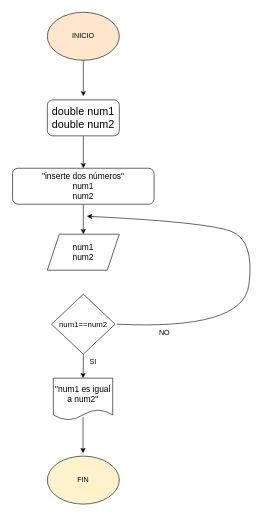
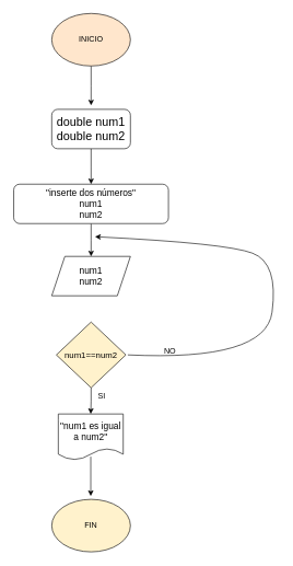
  <mxCell id="0" />
  <mxCell id="1" parent="0" />
  <mxCell id="2" style="edgeStyle=orthogonalEdgeStyle;rounded=0;orthogonalLoop=1;jettySize=auto;html=1;" parent="1" source="3" edge="1"><mxGeometry relative="1" as="geometry"><mxPoint x="138" y="160" as="targetPoint" /></mxGeometry></mxCell>
  <mxCell id="3" value="INICIO" style="ellipse;whiteSpace=wrap;html=1;fillColor=#ffe6cc;" parent="1" vertex="1"><mxGeometry x="78" y="20" width="120" height="80" as="geometry" /></mxCell>
  <mxCell id="4" style="edgeStyle=orthogonalEdgeStyle;rounded=0;orthogonalLoop=1;jettySize=auto;html=1;" parent="1" source="5" edge="1"><mxGeometry relative="1" as="geometry"><mxPoint x="138" y="280" as="targetPoint" /></mxGeometry></mxCell>
  <mxCell id="5" value="&lt;div style=&quot;font-size: 18px;&quot;&gt;&lt;font style=&quot;font-size: 18px;&quot;&gt;double num1&lt;br&gt;&lt;/font&gt;&lt;/div&gt;&lt;div style=&quot;font-size: 18px;&quot;&gt;&lt;font style=&quot;font-size: 18px;&quot;&gt;double num2&lt;font style=&quot;font-size: 18px;&quot;&gt;&lt;br&gt;&lt;/font&gt;&lt;/font&gt;&lt;/div&gt;" style="rounded=1;whiteSpace=wrap;html=1;" parent="1" vertex="1"><mxGeometry x="78" y="166" width="120" height="60" as="geometry" /></mxCell>
  <mxCell id="6" value="&lt;font style=&quot;font-size: 14px;&quot;&gt;&lt;/font&gt;&lt;div style=&quot;font-size: 14px;&quot;&gt;num1&lt;/div&gt;&lt;div style=&quot;font-size: 14px;&quot;&gt;&lt;font style=&quot;font-size: 14px;&quot;&gt;num2&lt;/font&gt;&lt;/div&gt;" style="shape=parallelogram;perimeter=parallelogramPerimeter;whiteSpace=wrap;html=1;fixedSize=1;" parent="1" vertex="1"><mxGeometry x="78" y="390" width="120" height="60" as="geometry" /></mxCell>
  <mxCell id="7" style="edgeStyle=orthogonalEdgeStyle;rounded=0;orthogonalLoop=1;jettySize=auto;html=1;" parent="1" source="8" edge="1"><mxGeometry relative="1" as="geometry"><mxPoint x="138" y="390" as="targetPoint" /></mxGeometry></mxCell>
  <mxCell id="8" value="&lt;div style=&quot;font-size: 14px;&quot;&gt;&lt;font style=&quot;font-size: 14px;&quot;&gt;&quot;inserte dos números&quot;&lt;/font&gt;&lt;/div&gt;&lt;div style=&quot;font-size: 14px;&quot;&gt;num1&lt;/div&gt;&lt;div style=&quot;font-size: 14px;&quot;&gt;&lt;font style=&quot;font-size: 14px;&quot;&gt;num2&lt;font style=&quot;font-size: 14px;&quot;&gt;&lt;br&gt;&lt;/font&gt;&lt;/font&gt;&lt;/div&gt;" style="rounded=1;whiteSpace=wrap;html=1;" parent="1" vertex="1"><mxGeometry x="20" y="280" width="236" height="60" as="geometry" /></mxCell>
  <mxCell id="9" style="edgeStyle=orthogonalEdgeStyle;rounded=0;orthogonalLoop=1;jettySize=auto;html=1;" parent="1" source="10" target="12" edge="1"><mxGeometry relative="1" as="geometry"><mxPoint x="138" y="650" as="targetPoint" /></mxGeometry></mxCell>
- <mxCell id="10" value="&lt;font style=&quot;font-size: 13px;&quot;&gt;num1==num2&lt;/font&gt;" style="rhombus;whiteSpace=wrap;html=1;" parent="1" vertex="1"><mxGeometry x="85" y="490" width="106" height="100" as="geometry" /></mxCell>
+ <mxCell id="10" value="&lt;font style=&quot;font-size: 13px;&quot;&gt;num1==num2&lt;/font&gt;" style="rhombus;whiteSpace=wrap;html=1;fillColor=#fff2cc;" parent="1" vertex="1"><mxGeometry x="85" y="490" width="106" height="100" as="geometry" /></mxCell>
  <mxCell id="11" style="edgeStyle=orthogonalEdgeStyle;rounded=0;orthogonalLoop=1;jettySize=auto;html=1;" parent="1" edge="1"><mxGeometry relative="1" as="geometry"><mxPoint x="137.5" y="755" as="targetPoint" /><mxPoint x="137.5" y="695" as="sourcePoint" /></mxGeometry></mxCell>
  <mxCell id="12" value="&lt;font style=&quot;font-size: 14px;&quot;&gt;&quot;num1 es igual a num2&quot;&lt;/font&gt;" style="shape=document;whiteSpace=wrap;html=1;boundedLbl=1;size=0.25;" parent="1" vertex="1"><mxGeometry x="88" y="630" width="99" height="70" as="geometry" /></mxCell>
  <mxCell id="13" value="SI" style="text;html=1;align=center;verticalAlign=middle;resizable=0;points=[];autosize=1;strokeColor=none;fillColor=none;" parent="1" vertex="1"><mxGeometry x="139" y="588" width="30" height="30" as="geometry" /></mxCell>
  <mxCell id="14" value="" style="curved=1;endArrow=classic;html=1;rounded=0;" parent="1" edge="1"><mxGeometry width="50" height="50" relative="1" as="geometry"><mxPoint x="194" y="540" as="sourcePoint" /><mxPoint x="144" y="360" as="targetPoint" /><Array as="points"><mxPoint x="404" y="550" /><mxPoint x="424" y="400" /><mxPoint x="344" y="370" /></Array></mxGeometry></mxCell>
- <mxCell id="15" value="NO" style="text;html=1;align=center;verticalAlign=middle;resizable=0;points=[];autosize=1;strokeColor=none;fillColor=none;" parent="1" vertex="1"><mxGeometry x="253" y="540" width="40" height="30" as="geometry" /></mxCell>
+ <mxCell id="15" value="NO" style="text;html=1;align=center;verticalAlign=middle;resizable=0;points=[];autosize=1;strokeColor=none;fillColor=none;" parent="1" vertex="1"><mxGeometry x="238" y="520" width="40" height="30" as="geometry" /></mxCell>
  <mxCell id="16" value="FIN" style="ellipse;whiteSpace=wrap;html=1;fillColor=#fff2cc;" parent="1" vertex="1"><mxGeometry x="78" y="760" width="120" height="80" as="geometry" /></mxCell>
